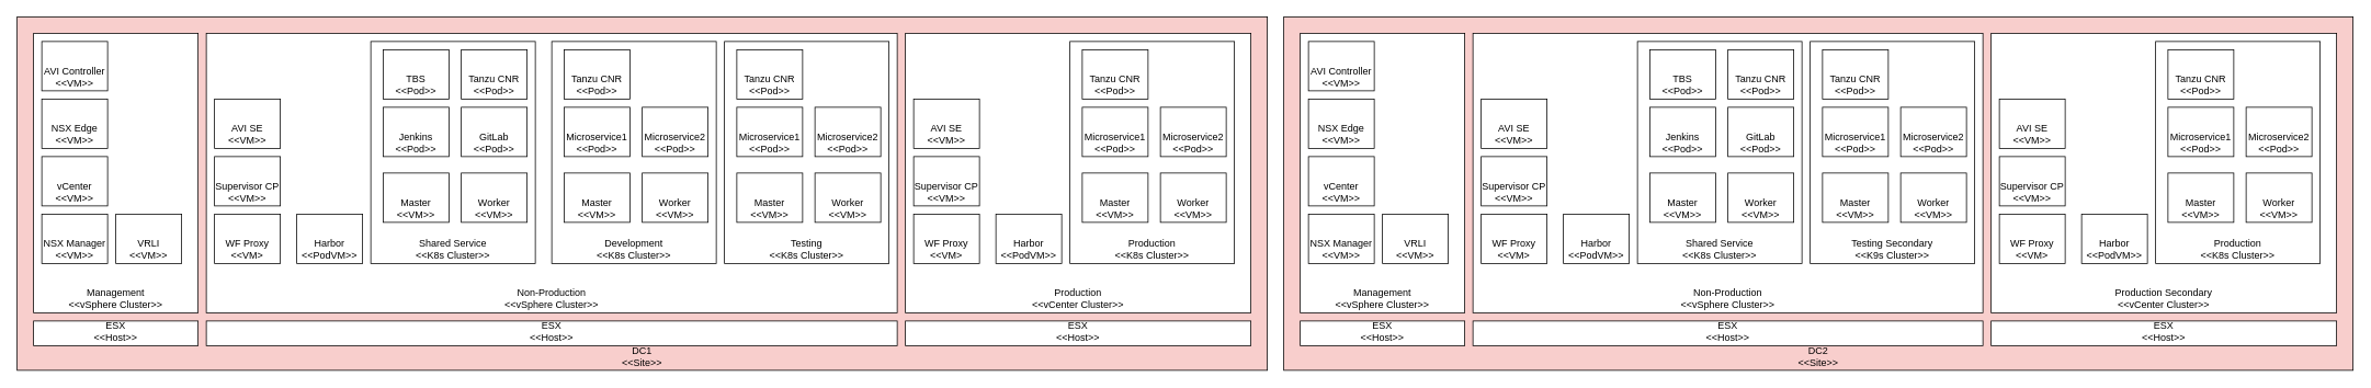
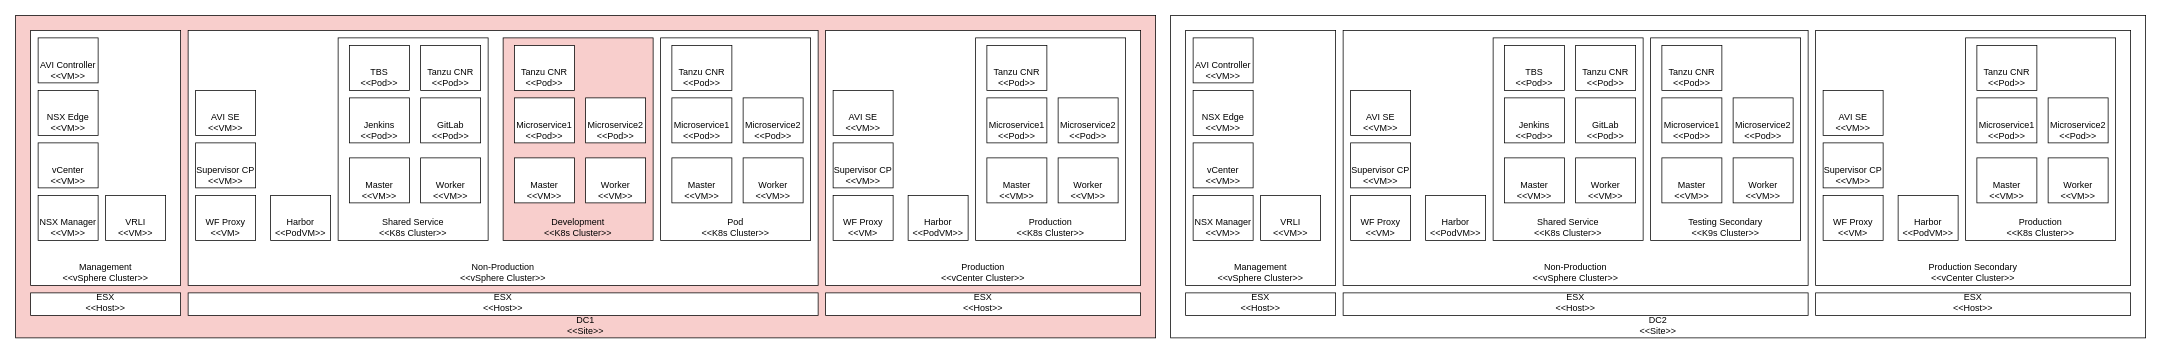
  <mxCell id="0" />
  <mxCell id="1" parent="0" />
  <mxCell id="2" value="DC1&lt;br&gt;&amp;lt;&amp;lt;Site&amp;gt;&amp;gt;" style="rounded=0;whiteSpace=wrap;html=1;verticalAlign=bottom;fillColor=#f8cecc;" vertex="1" parent="1"><mxGeometry x="20" y="20" width="1520" height="430" as="geometry" /></mxCell>
  <mxCell id="3" value="Management &lt;br&gt;&amp;lt;&amp;lt;vSphere Cluster&amp;gt;&amp;gt;" style="rounded=0;whiteSpace=wrap;html=1;horizontal=1;verticalAlign=bottom;" vertex="1" parent="1"><mxGeometry x="40" y="40" width="200" height="340" as="geometry" /></mxCell>
  <mxCell id="4" value="ESX&lt;br&gt;&amp;lt;&amp;lt;Host&amp;gt;&amp;gt;" style="rounded=0;whiteSpace=wrap;html=1;verticalAlign=bottom;" vertex="1" parent="1"><mxGeometry x="40" y="390" width="200" height="30" as="geometry" /></mxCell>
  <mxCell id="5" value="ESX&lt;br&gt;&amp;lt;&amp;lt;Host&amp;gt;&amp;gt;" style="rounded=0;whiteSpace=wrap;html=1;verticalAlign=bottom;" vertex="1" parent="1"><mxGeometry x="250" y="390" width="840" height="30" as="geometry" /></mxCell>
  <mxCell id="6" value="vCenter&lt;br&gt;&amp;lt;&amp;lt;VM&amp;gt;&amp;gt;" style="rounded=0;whiteSpace=wrap;html=1;verticalAlign=bottom;" vertex="1" parent="1"><mxGeometry x="50" y="190" width="80" height="60" as="geometry" /></mxCell>
  <mxCell id="7" value="NSX Manager&lt;br&gt;&amp;lt;&amp;lt;VM&amp;gt;&amp;gt;" style="rounded=0;whiteSpace=wrap;html=1;verticalAlign=bottom;" vertex="1" parent="1"><mxGeometry x="50" y="260" width="80" height="60" as="geometry" /></mxCell>
  <mxCell id="8" value="NSX Edge&lt;br&gt;&amp;lt;&amp;lt;VM&amp;gt;&amp;gt;" style="rounded=0;whiteSpace=wrap;html=1;verticalAlign=bottom;" vertex="1" parent="1"><mxGeometry x="50" y="120" width="80" height="60" as="geometry" /></mxCell>
  <mxCell id="9" value="AVI Controller&lt;br&gt;&amp;lt;&amp;lt;VM&amp;gt;&amp;gt;" style="rounded=0;whiteSpace=wrap;html=1;verticalAlign=bottom;" vertex="1" parent="1"><mxGeometry x="50" y="50" width="80" height="60" as="geometry" /></mxCell>
  <mxCell id="10" value="VRLI&lt;br&gt;&amp;lt;&amp;lt;VM&amp;gt;&amp;gt;" style="rounded=0;whiteSpace=wrap;html=1;verticalAlign=bottom;" vertex="1" parent="1"><mxGeometry x="140" y="260" width="80" height="60" as="geometry" /></mxCell>
  <mxCell id="11" value="Non-Production&lt;br&gt;&amp;lt;&amp;lt;vSphere Cluster&amp;gt;&amp;gt;" style="rounded=0;whiteSpace=wrap;html=1;horizontal=1;verticalAlign=bottom;" vertex="1" parent="1"><mxGeometry x="250" y="40" width="840" height="340" as="geometry" /></mxCell>
  <mxCell id="12" value="WF Proxy&lt;br&gt;&amp;lt;&amp;lt;VM&amp;gt;" style="rounded=0;whiteSpace=wrap;html=1;verticalAlign=bottom;" vertex="1" parent="1"><mxGeometry x="260" y="260" width="80" height="60" as="geometry" /></mxCell>
  <mxCell id="13" value="Supervisor CP&lt;br&gt;&amp;lt;&amp;lt;VM&amp;gt;&amp;gt;" style="rounded=0;whiteSpace=wrap;html=1;verticalAlign=bottom;" vertex="1" parent="1"><mxGeometry x="260" y="190" width="80" height="60" as="geometry" /></mxCell>
  <mxCell id="14" value="Harbor&lt;br&gt;&amp;lt;&amp;lt;PodVM&amp;gt;&amp;gt;" style="rounded=0;whiteSpace=wrap;html=1;verticalAlign=bottom;" vertex="1" parent="1"><mxGeometry x="360" y="260" width="80" height="60" as="geometry" /></mxCell>
  <mxCell id="15" value="AVI SE&lt;br&gt;&amp;lt;&amp;lt;VM&amp;gt;&amp;gt;" style="rounded=0;whiteSpace=wrap;html=1;verticalAlign=bottom;" vertex="1" parent="1"><mxGeometry x="260" y="120" width="80" height="60" as="geometry" /></mxCell>
  <mxCell id="16" value="Shared Service&lt;br&gt;&amp;lt;&amp;lt;K8s Cluster&amp;gt;&amp;gt;" style="rounded=0;whiteSpace=wrap;html=1;verticalAlign=bottom;" vertex="1" parent="1"><mxGeometry x="450" y="50" width="200" height="270" as="geometry" /></mxCell>
  <mxCell id="17" value="Master&lt;br&gt;&amp;lt;&amp;lt;VM&amp;gt;&amp;gt;" style="rounded=0;whiteSpace=wrap;html=1;verticalAlign=bottom;" vertex="1" parent="1"><mxGeometry x="465" y="210" width="80" height="60" as="geometry" /></mxCell>
  <mxCell id="18" value="Worker&lt;br&gt;&amp;lt;&amp;lt;VM&amp;gt;&amp;gt;" style="rounded=0;whiteSpace=wrap;html=1;verticalAlign=bottom;" vertex="1" parent="1"><mxGeometry x="560" y="210" width="80" height="60" as="geometry" /></mxCell>
  <mxCell id="19" value="Jenkins&lt;br&gt;&amp;lt;&amp;lt;Pod&amp;gt;&amp;gt;" style="rounded=0;whiteSpace=wrap;html=1;verticalAlign=bottom;" vertex="1" parent="1"><mxGeometry x="465" y="130" width="80" height="60" as="geometry" /></mxCell>
  <mxCell id="20" value="GitLab&lt;br&gt;&amp;lt;&amp;lt;Pod&amp;gt;&amp;gt;" style="rounded=0;whiteSpace=wrap;html=1;verticalAlign=bottom;" vertex="1" parent="1"><mxGeometry x="560" y="130" width="80" height="60" as="geometry" /></mxCell>
- <mxCell id="21" value="Development&lt;br&gt;&amp;lt;&amp;lt;K8s Cluster&amp;gt;&amp;gt;" style="rounded=0;whiteSpace=wrap;html=1;verticalAlign=bottom;" vertex="1" parent="1"><mxGeometry x="670" y="50" width="200" height="270" as="geometry" /></mxCell>
+ <mxCell id="21" value="Development&lt;br&gt;&amp;lt;&amp;lt;K8s Cluster&amp;gt;&amp;gt;" style="rounded=0;whiteSpace=wrap;html=1;verticalAlign=bottom;fillColor=#f8cecc;" vertex="1" parent="1"><mxGeometry x="670" y="50" width="200" height="270" as="geometry" /></mxCell>
  <mxCell id="22" value="Master&lt;br&gt;&amp;lt;&amp;lt;VM&amp;gt;&amp;gt;" style="rounded=0;whiteSpace=wrap;html=1;verticalAlign=bottom;" vertex="1" parent="1"><mxGeometry x="685" y="210" width="80" height="60" as="geometry" /></mxCell>
  <mxCell id="23" value="Worker&lt;br&gt;&amp;lt;&amp;lt;VM&amp;gt;&amp;gt;" style="rounded=0;whiteSpace=wrap;html=1;verticalAlign=bottom;" vertex="1" parent="1"><mxGeometry x="780" y="210" width="80" height="60" as="geometry" /></mxCell>
  <mxCell id="24" value="Microservice1&lt;br&gt;&amp;lt;&amp;lt;Pod&amp;gt;&amp;gt;" style="rounded=0;whiteSpace=wrap;html=1;verticalAlign=bottom;" vertex="1" parent="1"><mxGeometry x="685" y="130" width="80" height="60" as="geometry" /></mxCell>
  <mxCell id="25" value="Microservice2&lt;br&gt;&amp;lt;&amp;lt;Pod&amp;gt;&amp;gt;" style="rounded=0;whiteSpace=wrap;html=1;verticalAlign=bottom;" vertex="1" parent="1"><mxGeometry x="780" y="130" width="80" height="60" as="geometry" /></mxCell>
  <mxCell id="26" value="ESX&lt;br&gt;&amp;lt;&amp;lt;Host&amp;gt;&amp;gt;" style="rounded=0;whiteSpace=wrap;html=1;verticalAlign=bottom;" vertex="1" parent="1"><mxGeometry x="1100" y="390" width="420" height="30" as="geometry" /></mxCell>
  <mxCell id="27" value="Production&lt;br&gt;&amp;lt;&amp;lt;vCenter Cluster&amp;gt;&amp;gt;" style="rounded=0;whiteSpace=wrap;html=1;horizontal=1;verticalAlign=bottom;" vertex="1" parent="1"><mxGeometry x="1100" y="40" width="420" height="340" as="geometry" /></mxCell>
  <mxCell id="28" value="WF Proxy&lt;br&gt;&amp;lt;&amp;lt;VM&amp;gt;" style="rounded=0;whiteSpace=wrap;html=1;verticalAlign=bottom;" vertex="1" parent="1"><mxGeometry x="1110" y="260" width="80" height="60" as="geometry" /></mxCell>
  <mxCell id="29" value="Supervisor CP&lt;br&gt;&amp;lt;&amp;lt;VM&amp;gt;&amp;gt;" style="rounded=0;whiteSpace=wrap;html=1;verticalAlign=bottom;" vertex="1" parent="1"><mxGeometry x="1110" y="190" width="80" height="60" as="geometry" /></mxCell>
  <mxCell id="30" value="Harbor&lt;br&gt;&amp;lt;&amp;lt;PodVM&amp;gt;&amp;gt;" style="rounded=0;whiteSpace=wrap;html=1;verticalAlign=bottom;" vertex="1" parent="1"><mxGeometry x="1210" y="260" width="80" height="60" as="geometry" /></mxCell>
  <mxCell id="31" value="AVI SE&lt;br&gt;&amp;lt;&amp;lt;VM&amp;gt;&amp;gt;" style="rounded=0;whiteSpace=wrap;html=1;verticalAlign=bottom;" vertex="1" parent="1"><mxGeometry x="1110" y="120" width="80" height="60" as="geometry" /></mxCell>
  <mxCell id="32" value="Production&lt;br&gt;&amp;lt;&amp;lt;K8s Cluster&amp;gt;&amp;gt;" style="rounded=0;whiteSpace=wrap;html=1;verticalAlign=bottom;" vertex="1" parent="1"><mxGeometry x="1300" y="50" width="200" height="270" as="geometry" /></mxCell>
  <mxCell id="33" value="Master&lt;br&gt;&amp;lt;&amp;lt;VM&amp;gt;&amp;gt;" style="rounded=0;whiteSpace=wrap;html=1;verticalAlign=bottom;" vertex="1" parent="1"><mxGeometry x="1315" y="210" width="80" height="60" as="geometry" /></mxCell>
  <mxCell id="34" value="Worker&lt;br&gt;&amp;lt;&amp;lt;VM&amp;gt;&amp;gt;" style="rounded=0;whiteSpace=wrap;html=1;verticalAlign=bottom;" vertex="1" parent="1"><mxGeometry x="1410" y="210" width="80" height="60" as="geometry" /></mxCell>
  <mxCell id="35" value="Microservice1&lt;br&gt;&amp;lt;&amp;lt;Pod&amp;gt;&amp;gt;" style="rounded=0;whiteSpace=wrap;html=1;verticalAlign=bottom;" vertex="1" parent="1"><mxGeometry x="1315" y="130" width="80" height="60" as="geometry" /></mxCell>
  <mxCell id="36" value="Microservice2&lt;br&gt;&amp;lt;&amp;lt;Pod&amp;gt;&amp;gt;" style="rounded=0;whiteSpace=wrap;html=1;verticalAlign=bottom;" vertex="1" parent="1"><mxGeometry x="1410" y="130" width="80" height="60" as="geometry" /></mxCell>
  <mxCell id="37" value="TBS&lt;br&gt;&amp;lt;&amp;lt;Pod&amp;gt;&amp;gt;" style="rounded=0;whiteSpace=wrap;html=1;verticalAlign=bottom;" vertex="1" parent="1"><mxGeometry x="465" y="60" width="80" height="60" as="geometry" /></mxCell>
  <mxCell id="38" value="Tanzu CNR&lt;br&gt;&amp;lt;&amp;lt;Pod&amp;gt;&amp;gt;" style="rounded=0;whiteSpace=wrap;html=1;verticalAlign=bottom;" vertex="1" parent="1"><mxGeometry x="685" y="60" width="80" height="60" as="geometry" /></mxCell>
  <mxCell id="39" value="Tanzu CNR&lt;br&gt;&amp;lt;&amp;lt;Pod&amp;gt;&amp;gt;" style="rounded=0;whiteSpace=wrap;html=1;verticalAlign=bottom;" vertex="1" parent="1"><mxGeometry x="560" y="60" width="80" height="60" as="geometry" /></mxCell>
  <mxCell id="40" value="Tanzu CNR&lt;br&gt;&amp;lt;&amp;lt;Pod&amp;gt;&amp;gt;" style="rounded=0;whiteSpace=wrap;html=1;verticalAlign=bottom;" vertex="1" parent="1"><mxGeometry x="1315" y="60" width="80" height="60" as="geometry" /></mxCell>
- <mxCell id="41" value="Testing&lt;br&gt;&amp;lt;&amp;lt;K8s Cluster&amp;gt;&amp;gt;" style="rounded=0;whiteSpace=wrap;html=1;verticalAlign=bottom;" vertex="1" parent="1"><mxGeometry x="880" y="50" width="200" height="270" as="geometry" /></mxCell>
+ <mxCell id="41" value="Pod&lt;br&gt;&amp;lt;&amp;lt;K8s Cluster&amp;gt;&amp;gt;" style="rounded=0;whiteSpace=wrap;html=1;verticalAlign=bottom;" vertex="1" parent="1"><mxGeometry x="880" y="50" width="200" height="270" as="geometry" /></mxCell>
  <mxCell id="42" value="Master&lt;br&gt;&amp;lt;&amp;lt;VM&amp;gt;&amp;gt;" style="rounded=0;whiteSpace=wrap;html=1;verticalAlign=bottom;" vertex="1" parent="1"><mxGeometry x="895" y="210" width="80" height="60" as="geometry" /></mxCell>
  <mxCell id="43" value="Worker&lt;br&gt;&amp;lt;&amp;lt;VM&amp;gt;&amp;gt;" style="rounded=0;whiteSpace=wrap;html=1;verticalAlign=bottom;" vertex="1" parent="1"><mxGeometry x="990" y="210" width="80" height="60" as="geometry" /></mxCell>
  <mxCell id="44" value="Microservice1&lt;br&gt;&amp;lt;&amp;lt;Pod&amp;gt;&amp;gt;" style="rounded=0;whiteSpace=wrap;html=1;verticalAlign=bottom;" vertex="1" parent="1"><mxGeometry x="895" y="130" width="80" height="60" as="geometry" /></mxCell>
  <mxCell id="45" value="Microservice2&lt;br&gt;&amp;lt;&amp;lt;Pod&amp;gt;&amp;gt;" style="rounded=0;whiteSpace=wrap;html=1;verticalAlign=bottom;" vertex="1" parent="1"><mxGeometry x="990" y="130" width="80" height="60" as="geometry" /></mxCell>
  <mxCell id="46" value="Tanzu CNR&lt;br&gt;&amp;lt;&amp;lt;Pod&amp;gt;&amp;gt;" style="rounded=0;whiteSpace=wrap;html=1;verticalAlign=bottom;" vertex="1" parent="1"><mxGeometry x="895" y="60" width="80" height="60" as="geometry" /></mxCell>
- <mxCell id="47" value="DC2&lt;br&gt;&amp;lt;&amp;lt;Site&amp;gt;&amp;gt;" style="rounded=0;whiteSpace=wrap;html=1;verticalAlign=bottom;fillColor=#f8cecc;" vertex="1" parent="1"><mxGeometry x="1560" y="20" width="1300" height="430" as="geometry" /></mxCell>
+ <mxCell id="47" value="DC2&lt;br&gt;&amp;lt;&amp;lt;Site&amp;gt;&amp;gt;" style="rounded=0;whiteSpace=wrap;html=1;verticalAlign=bottom;" vertex="1" parent="1"><mxGeometry x="1560" y="20" width="1300" height="430" as="geometry" /></mxCell>
  <mxCell id="48" value="Management &lt;br&gt;&amp;lt;&amp;lt;vSphere Cluster&amp;gt;&amp;gt;" style="rounded=0;whiteSpace=wrap;html=1;horizontal=1;verticalAlign=bottom;" vertex="1" parent="1"><mxGeometry x="1580" y="40" width="200" height="340" as="geometry" /></mxCell>
  <mxCell id="49" value="ESX&lt;br&gt;&amp;lt;&amp;lt;Host&amp;gt;&amp;gt;" style="rounded=0;whiteSpace=wrap;html=1;verticalAlign=bottom;" vertex="1" parent="1"><mxGeometry x="1580" y="390" width="200" height="30" as="geometry" /></mxCell>
  <mxCell id="50" value="ESX&lt;br&gt;&amp;lt;&amp;lt;Host&amp;gt;&amp;gt;" style="rounded=0;whiteSpace=wrap;html=1;verticalAlign=bottom;" vertex="1" parent="1"><mxGeometry x="1790" y="390" width="620" height="30" as="geometry" /></mxCell>
  <mxCell id="51" value="vCenter&lt;br&gt;&amp;lt;&amp;lt;VM&amp;gt;&amp;gt;" style="rounded=0;whiteSpace=wrap;html=1;verticalAlign=bottom;" vertex="1" parent="1"><mxGeometry x="1590" y="190" width="80" height="60" as="geometry" /></mxCell>
  <mxCell id="52" value="NSX Manager&lt;br&gt;&amp;lt;&amp;lt;VM&amp;gt;&amp;gt;" style="rounded=0;whiteSpace=wrap;html=1;verticalAlign=bottom;" vertex="1" parent="1"><mxGeometry x="1590" y="260" width="80" height="60" as="geometry" /></mxCell>
  <mxCell id="53" value="NSX Edge&lt;br&gt;&amp;lt;&amp;lt;VM&amp;gt;&amp;gt;" style="rounded=0;whiteSpace=wrap;html=1;verticalAlign=bottom;" vertex="1" parent="1"><mxGeometry x="1590" y="120" width="80" height="60" as="geometry" /></mxCell>
  <mxCell id="54" value="AVI Controller&lt;br&gt;&amp;lt;&amp;lt;VM&amp;gt;&amp;gt;" style="rounded=0;whiteSpace=wrap;html=1;verticalAlign=bottom;" vertex="1" parent="1"><mxGeometry x="1590" y="50" width="80" height="60" as="geometry" /></mxCell>
  <mxCell id="55" value="VRLI&lt;br&gt;&amp;lt;&amp;lt;VM&amp;gt;&amp;gt;" style="rounded=0;whiteSpace=wrap;html=1;verticalAlign=bottom;" vertex="1" parent="1"><mxGeometry x="1680" y="260" width="80" height="60" as="geometry" /></mxCell>
  <mxCell id="56" value="Non-Production&lt;br&gt;&amp;lt;&amp;lt;vSphere Cluster&amp;gt;&amp;gt;" style="rounded=0;whiteSpace=wrap;html=1;horizontal=1;verticalAlign=bottom;" vertex="1" parent="1"><mxGeometry x="1790" y="40" width="620" height="340" as="geometry" /></mxCell>
  <mxCell id="57" value="WF Proxy&lt;br&gt;&amp;lt;&amp;lt;VM&amp;gt;" style="rounded=0;whiteSpace=wrap;html=1;verticalAlign=bottom;" vertex="1" parent="1"><mxGeometry x="1800" y="260" width="80" height="60" as="geometry" /></mxCell>
  <mxCell id="58" value="Supervisor CP&lt;br&gt;&amp;lt;&amp;lt;VM&amp;gt;&amp;gt;" style="rounded=0;whiteSpace=wrap;html=1;verticalAlign=bottom;" vertex="1" parent="1"><mxGeometry x="1800" y="190" width="80" height="60" as="geometry" /></mxCell>
  <mxCell id="59" value="Harbor&lt;br&gt;&amp;lt;&amp;lt;PodVM&amp;gt;&amp;gt;" style="rounded=0;whiteSpace=wrap;html=1;verticalAlign=bottom;" vertex="1" parent="1"><mxGeometry x="1900" y="260" width="80" height="60" as="geometry" /></mxCell>
  <mxCell id="60" value="AVI SE&lt;br&gt;&amp;lt;&amp;lt;VM&amp;gt;&amp;gt;" style="rounded=0;whiteSpace=wrap;html=1;verticalAlign=bottom;" vertex="1" parent="1"><mxGeometry x="1800" y="120" width="80" height="60" as="geometry" /></mxCell>
  <mxCell id="61" value="Shared Service&lt;br&gt;&amp;lt;&amp;lt;K8s Cluster&amp;gt;&amp;gt;" style="rounded=0;whiteSpace=wrap;html=1;verticalAlign=bottom;" vertex="1" parent="1"><mxGeometry x="1990" y="50" width="200" height="270" as="geometry" /></mxCell>
  <mxCell id="62" value="Master&lt;br&gt;&amp;lt;&amp;lt;VM&amp;gt;&amp;gt;" style="rounded=0;whiteSpace=wrap;html=1;verticalAlign=bottom;" vertex="1" parent="1"><mxGeometry x="2005" y="210" width="80" height="60" as="geometry" /></mxCell>
  <mxCell id="63" value="Worker&lt;br&gt;&amp;lt;&amp;lt;VM&amp;gt;&amp;gt;" style="rounded=0;whiteSpace=wrap;html=1;verticalAlign=bottom;" vertex="1" parent="1"><mxGeometry x="2100" y="210" width="80" height="60" as="geometry" /></mxCell>
  <mxCell id="64" value="Jenkins&lt;br&gt;&amp;lt;&amp;lt;Pod&amp;gt;&amp;gt;" style="rounded=0;whiteSpace=wrap;html=1;verticalAlign=bottom;" vertex="1" parent="1"><mxGeometry x="2005" y="130" width="80" height="60" as="geometry" /></mxCell>
  <mxCell id="65" value="GitLab&lt;br&gt;&amp;lt;&amp;lt;Pod&amp;gt;&amp;gt;" style="rounded=0;whiteSpace=wrap;html=1;verticalAlign=bottom;" vertex="1" parent="1"><mxGeometry x="2100" y="130" width="80" height="60" as="geometry" /></mxCell>
  <mxCell id="66" value="ESX&lt;br&gt;&amp;lt;&amp;lt;Host&amp;gt;&amp;gt;" style="rounded=0;whiteSpace=wrap;html=1;verticalAlign=bottom;" vertex="1" parent="1"><mxGeometry x="2420" y="390" width="420" height="30" as="geometry" /></mxCell>
  <mxCell id="67" value="Production Secondary&lt;br&gt;&amp;lt;&amp;lt;vCenter Cluster&amp;gt;&amp;gt;" style="rounded=0;whiteSpace=wrap;html=1;horizontal=1;verticalAlign=bottom;" vertex="1" parent="1"><mxGeometry x="2420" y="40" width="420" height="340" as="geometry" /></mxCell>
  <mxCell id="68" value="WF Proxy&lt;br&gt;&amp;lt;&amp;lt;VM&amp;gt;" style="rounded=0;whiteSpace=wrap;html=1;verticalAlign=bottom;" vertex="1" parent="1"><mxGeometry x="2430" y="260" width="80" height="60" as="geometry" /></mxCell>
  <mxCell id="69" value="Supervisor CP&lt;br&gt;&amp;lt;&amp;lt;VM&amp;gt;&amp;gt;" style="rounded=0;whiteSpace=wrap;html=1;verticalAlign=bottom;" vertex="1" parent="1"><mxGeometry x="2430" y="190" width="80" height="60" as="geometry" /></mxCell>
  <mxCell id="70" value="Harbor&lt;br&gt;&amp;lt;&amp;lt;PodVM&amp;gt;&amp;gt;" style="rounded=0;whiteSpace=wrap;html=1;verticalAlign=bottom;" vertex="1" parent="1"><mxGeometry x="2530" y="260" width="80" height="60" as="geometry" /></mxCell>
  <mxCell id="71" value="AVI SE&lt;br&gt;&amp;lt;&amp;lt;VM&amp;gt;&amp;gt;" style="rounded=0;whiteSpace=wrap;html=1;verticalAlign=bottom;" vertex="1" parent="1"><mxGeometry x="2430" y="120" width="80" height="60" as="geometry" /></mxCell>
  <mxCell id="72" value="Production&lt;br&gt;&amp;lt;&amp;lt;K8s Cluster&amp;gt;&amp;gt;" style="rounded=0;whiteSpace=wrap;html=1;verticalAlign=bottom;" vertex="1" parent="1"><mxGeometry x="2620" y="50" width="200" height="270" as="geometry" /></mxCell>
  <mxCell id="73" value="Master&lt;br&gt;&amp;lt;&amp;lt;VM&amp;gt;&amp;gt;" style="rounded=0;whiteSpace=wrap;html=1;verticalAlign=bottom;" vertex="1" parent="1"><mxGeometry x="2635" y="210" width="80" height="60" as="geometry" /></mxCell>
  <mxCell id="74" value="Worker&lt;br&gt;&amp;lt;&amp;lt;VM&amp;gt;&amp;gt;" style="rounded=0;whiteSpace=wrap;html=1;verticalAlign=bottom;" vertex="1" parent="1"><mxGeometry x="2730" y="210" width="80" height="60" as="geometry" /></mxCell>
  <mxCell id="75" value="Microservice1&lt;br&gt;&amp;lt;&amp;lt;Pod&amp;gt;&amp;gt;" style="rounded=0;whiteSpace=wrap;html=1;verticalAlign=bottom;" vertex="1" parent="1"><mxGeometry x="2635" y="130" width="80" height="60" as="geometry" /></mxCell>
  <mxCell id="76" value="Microservice2&lt;br&gt;&amp;lt;&amp;lt;Pod&amp;gt;&amp;gt;" style="rounded=0;whiteSpace=wrap;html=1;verticalAlign=bottom;" vertex="1" parent="1"><mxGeometry x="2730" y="130" width="80" height="60" as="geometry" /></mxCell>
  <mxCell id="77" value="TBS&lt;br&gt;&amp;lt;&amp;lt;Pod&amp;gt;&amp;gt;" style="rounded=0;whiteSpace=wrap;html=1;verticalAlign=bottom;" vertex="1" parent="1"><mxGeometry x="2005" y="60" width="80" height="60" as="geometry" /></mxCell>
  <mxCell id="78" value="Tanzu CNR&lt;br&gt;&amp;lt;&amp;lt;Pod&amp;gt;&amp;gt;" style="rounded=0;whiteSpace=wrap;html=1;verticalAlign=bottom;" vertex="1" parent="1"><mxGeometry x="2100" y="60" width="80" height="60" as="geometry" /></mxCell>
  <mxCell id="79" value="Tanzu CNR&lt;br&gt;&amp;lt;&amp;lt;Pod&amp;gt;&amp;gt;" style="rounded=0;whiteSpace=wrap;html=1;verticalAlign=bottom;" vertex="1" parent="1"><mxGeometry x="2635" y="60" width="80" height="60" as="geometry" /></mxCell>
  <mxCell id="80" value="Testing Secondary&lt;br&gt;&amp;lt;&amp;lt;K9s Cluster&amp;gt;&amp;gt;" style="rounded=0;whiteSpace=wrap;html=1;verticalAlign=bottom;" vertex="1" parent="1"><mxGeometry x="2200" y="50" width="200" height="270" as="geometry" /></mxCell>
  <mxCell id="81" value="Master&lt;br&gt;&amp;lt;&amp;lt;VM&amp;gt;&amp;gt;" style="rounded=0;whiteSpace=wrap;html=1;verticalAlign=bottom;" vertex="1" parent="1"><mxGeometry x="2215" y="210" width="80" height="60" as="geometry" /></mxCell>
  <mxCell id="82" value="Worker&lt;br&gt;&amp;lt;&amp;lt;VM&amp;gt;&amp;gt;" style="rounded=0;whiteSpace=wrap;html=1;verticalAlign=bottom;" vertex="1" parent="1"><mxGeometry x="2310" y="210" width="80" height="60" as="geometry" /></mxCell>
  <mxCell id="83" value="Microservice1&lt;br&gt;&amp;lt;&amp;lt;Pod&amp;gt;&amp;gt;" style="rounded=0;whiteSpace=wrap;html=1;verticalAlign=bottom;" vertex="1" parent="1"><mxGeometry x="2215" y="130" width="80" height="60" as="geometry" /></mxCell>
  <mxCell id="84" value="Microservice2&lt;br&gt;&amp;lt;&amp;lt;Pod&amp;gt;&amp;gt;" style="rounded=0;whiteSpace=wrap;html=1;verticalAlign=bottom;" vertex="1" parent="1"><mxGeometry x="2310" y="130" width="80" height="60" as="geometry" /></mxCell>
  <mxCell id="85" value="Tanzu CNR&lt;br&gt;&amp;lt;&amp;lt;Pod&amp;gt;&amp;gt;" style="rounded=0;whiteSpace=wrap;html=1;verticalAlign=bottom;" vertex="1" parent="1"><mxGeometry x="2215" y="60" width="80" height="60" as="geometry" /></mxCell>
